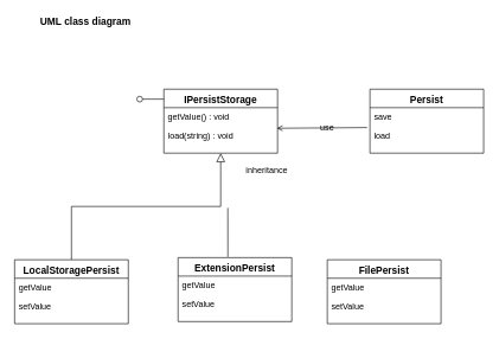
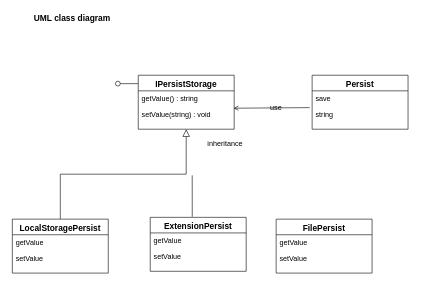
  <mxCell id="0" />
  <mxCell id="1" parent="0" />
  <mxCell id="2" value="IPersistStorage" style="swimlane;fontStyle=1;align=center;verticalAlign=top;childLayout=stackLayout;horizontal=1;startSize=26;horizontalStack=0;resizeParent=1;resizeLast=0;collapsible=1;marginBottom=0;rounded=0;shadow=0;strokeWidth=1;fontSize=14;" parent="1" vertex="1"><mxGeometry x="230" y="125" width="160" height="90" as="geometry"><mxRectangle x="230" y="140" width="160" height="26" as="alternateBounds" /></mxGeometry></mxCell>
- <mxCell id="3" value="getValue() : void" style="text;align=left;verticalAlign=top;spacingLeft=4;spacingRight=4;overflow=hidden;rotatable=0;points=[[0,0.5],[1,0.5]];portConstraint=eastwest;" parent="2" vertex="1"><mxGeometry y="26" width="160" height="26" as="geometry" /></mxCell>
- <mxCell id="4" value="load(string) : void" style="text;align=left;verticalAlign=top;spacingLeft=4;spacingRight=4;overflow=hidden;rotatable=0;points=[[0,0.5],[1,0.5]];portConstraint=eastwest;" parent="2" vertex="1"><mxGeometry y="52" width="160" height="26" as="geometry" /></mxCell>
+ <mxCell id="3" value="getValue() : string" style="text;align=left;verticalAlign=top;spacingLeft=4;spacingRight=4;overflow=hidden;rotatable=0;points=[[0,0.5],[1,0.5]];portConstraint=eastwest;" parent="2" vertex="1"><mxGeometry y="26" width="160" height="26" as="geometry" /></mxCell>
+ <mxCell id="4" value="setValue(string) : void" style="text;align=left;verticalAlign=top;spacingLeft=4;spacingRight=4;overflow=hidden;rotatable=0;points=[[0,0.5],[1,0.5]];portConstraint=eastwest;" parent="2" vertex="1"><mxGeometry y="52" width="160" height="26" as="geometry" /></mxCell>
  <mxCell id="5" value="" style="endArrow=block;endSize=10;endFill=0;shadow=0;strokeWidth=1;rounded=0;edgeStyle=elbowEdgeStyle;elbow=vertical;" parent="1" target="2" edge="1"><mxGeometry width="160" relative="1" as="geometry"><mxPoint x="100" y="365" as="sourcePoint" /><mxPoint x="100" y="208" as="targetPoint" /></mxGeometry></mxCell>
  <mxCell id="6" value="LocalStoragePersist" style="swimlane;fontStyle=1;align=center;verticalAlign=top;childLayout=stackLayout;horizontal=1;startSize=26;horizontalStack=0;resizeParent=1;resizeLast=0;collapsible=1;marginBottom=0;rounded=0;shadow=0;strokeWidth=1;fontSize=14;" parent="1" vertex="1"><mxGeometry x="20" y="365" width="160" height="90" as="geometry"><mxRectangle x="230" y="140" width="160" height="26" as="alternateBounds" /></mxGeometry></mxCell>
  <mxCell id="7" value="getValue" style="text;align=left;verticalAlign=top;spacingLeft=4;spacingRight=4;overflow=hidden;rotatable=0;points=[[0,0.5],[1,0.5]];portConstraint=eastwest;" parent="6" vertex="1"><mxGeometry y="26" width="160" height="26" as="geometry" /></mxCell>
  <mxCell id="8" value="setValue" style="text;align=left;verticalAlign=top;spacingLeft=4;spacingRight=4;overflow=hidden;rotatable=0;points=[[0,0.5],[1,0.5]];portConstraint=eastwest;" parent="6" vertex="1"><mxGeometry y="52" width="160" height="26" as="geometry" /></mxCell>
  <mxCell id="9" value="FilePersist" style="swimlane;fontStyle=1;align=center;verticalAlign=top;childLayout=stackLayout;horizontal=1;startSize=26;horizontalStack=0;resizeParent=1;resizeLast=0;collapsible=1;marginBottom=0;rounded=0;shadow=0;strokeWidth=1;fontSize=14;" parent="1" vertex="1"><mxGeometry x="460" y="365" width="160" height="90" as="geometry"><mxRectangle x="230" y="140" width="160" height="26" as="alternateBounds" /></mxGeometry></mxCell>
  <mxCell id="10" value="getValue" style="text;align=left;verticalAlign=top;spacingLeft=4;spacingRight=4;overflow=hidden;rotatable=0;points=[[0,0.5],[1,0.5]];portConstraint=eastwest;" parent="9" vertex="1"><mxGeometry y="26" width="160" height="26" as="geometry" /></mxCell>
  <mxCell id="11" value="setValue" style="text;align=left;verticalAlign=top;spacingLeft=4;spacingRight=4;overflow=hidden;rotatable=0;points=[[0,0.5],[1,0.5]];portConstraint=eastwest;" parent="9" vertex="1"><mxGeometry y="52" width="160" height="26" as="geometry" /></mxCell>
  <mxCell id="12" value="" style="group" parent="1" vertex="1" connectable="0"><mxGeometry x="250" y="292" width="160" height="160" as="geometry" /></mxCell>
  <mxCell id="13" value="ExtensionPersist" style="swimlane;fontStyle=1;align=center;verticalAlign=top;childLayout=stackLayout;horizontal=1;startSize=26;horizontalStack=0;resizeParent=1;resizeLast=0;collapsible=1;marginBottom=0;rounded=0;shadow=0;strokeWidth=1;fontSize=14;" parent="12" vertex="1"><mxGeometry y="70" width="160" height="90" as="geometry"><mxRectangle x="230" y="140" width="160" height="26" as="alternateBounds" /></mxGeometry></mxCell>
  <mxCell id="14" value="getValue" style="text;align=left;verticalAlign=top;spacingLeft=4;spacingRight=4;overflow=hidden;rotatable=0;points=[[0,0.5],[1,0.5]];portConstraint=eastwest;" parent="13" vertex="1"><mxGeometry y="26" width="160" height="26" as="geometry" /></mxCell>
  <mxCell id="15" value="setValue" style="text;align=left;verticalAlign=top;spacingLeft=4;spacingRight=4;overflow=hidden;rotatable=0;points=[[0,0.5],[1,0.5]];portConstraint=eastwest;" parent="13" vertex="1"><mxGeometry y="52" width="160" height="26" as="geometry" /></mxCell>
  <mxCell id="16" value="" style="endArrow=none;html=1;fontSize=14;exitX=0.438;exitY=-0.011;exitDx=0;exitDy=0;exitPerimeter=0;" parent="12" source="13" edge="1"><mxGeometry width="50" height="50" relative="1" as="geometry"><mxPoint x="20" y="50" as="sourcePoint" /><mxPoint x="70" as="targetPoint" /></mxGeometry></mxCell>
  <mxCell id="17" value="Persist" style="swimlane;fontStyle=1;align=center;verticalAlign=top;childLayout=stackLayout;horizontal=1;startSize=26;horizontalStack=0;resizeParent=1;resizeLast=0;collapsible=1;marginBottom=0;rounded=0;shadow=0;strokeWidth=1;fontSize=14;" parent="1" vertex="1"><mxGeometry x="520" y="125" width="160" height="90" as="geometry"><mxRectangle x="230" y="140" width="160" height="26" as="alternateBounds" /></mxGeometry></mxCell>
  <mxCell id="18" value="save" style="text;align=left;verticalAlign=top;spacingLeft=4;spacingRight=4;overflow=hidden;rotatable=0;points=[[0,0.5],[1,0.5]];portConstraint=eastwest;" parent="17" vertex="1"><mxGeometry y="26" width="160" height="26" as="geometry" /></mxCell>
- <mxCell id="19" value="load" style="text;align=left;verticalAlign=top;spacingLeft=4;spacingRight=4;overflow=hidden;rotatable=0;points=[[0,0.5],[1,0.5]];portConstraint=eastwest;" parent="17" vertex="1"><mxGeometry y="52" width="160" height="26" as="geometry" /></mxCell>
+ <mxCell id="19" value="string" style="text;align=left;verticalAlign=top;spacingLeft=4;spacingRight=4;overflow=hidden;rotatable=0;points=[[0,0.5],[1,0.5]];portConstraint=eastwest;" parent="17" vertex="1"><mxGeometry y="52" width="160" height="26" as="geometry" /></mxCell>
  <mxCell id="20" value="" style="endArrow=open;html=1;exitX=-0.025;exitY=1.077;exitDx=0;exitDy=0;exitPerimeter=0;entryX=0.994;entryY=0.115;entryDx=0;entryDy=0;entryPerimeter=0;" edge="1" parent="1" source="18" target="4"><mxGeometry width="50" height="50" relative="1" as="geometry"><mxPoint x="420" y="195" as="sourcePoint" /><mxPoint x="410" y="179" as="targetPoint" /></mxGeometry></mxCell>
  <mxCell id="21" value="&lt;b&gt;&lt;font style=&quot;font-size: 14px&quot;&gt;UML class diagram&lt;/font&gt;&lt;/b&gt;" style="text;html=1;strokeColor=none;fillColor=none;align=center;verticalAlign=middle;whiteSpace=wrap;rounded=0;" vertex="1" parent="1"><mxGeometry x="35" y="20" width="170" height="20" as="geometry" /></mxCell>
  <mxCell id="22" value="use" style="text;html=1;strokeColor=none;fillColor=none;align=center;verticalAlign=middle;whiteSpace=wrap;rounded=0;" vertex="1" parent="1"><mxGeometry x="440" y="169" width="40" height="20" as="geometry" /></mxCell>
  <mxCell id="23" value="inheritance" style="text;html=1;strokeColor=none;fillColor=none;align=center;verticalAlign=middle;whiteSpace=wrap;rounded=0;" vertex="1" parent="1"><mxGeometry x="355" y="230" width="40" height="20" as="geometry" /></mxCell>
  <mxCell id="24" value="" style="group" vertex="1" connectable="0" parent="1"><mxGeometry x="192" y="135" width="38" height="8" as="geometry" /></mxCell>
  <mxCell id="25" value="" style="endArrow=none;html=1;rounded=0;align=center;verticalAlign=top;endFill=0;labelBackgroundColor=none;endSize=2;" edge="1" target="26" parent="24"><mxGeometry relative="1" as="geometry"><mxPoint x="38" y="4" as="sourcePoint" /></mxGeometry></mxCell>
  <mxCell id="26" value="" style="ellipse;html=1;fontSize=11;align=center;fillColor=none;points=[];aspect=fixed;resizable=0;verticalAlign=bottom;labelPosition=center;verticalLabelPosition=top;flipH=1;" vertex="1" parent="24"><mxGeometry width="8" height="8" as="geometry" /></mxCell>
